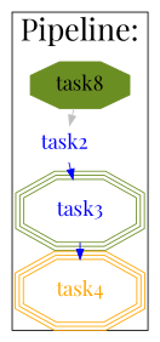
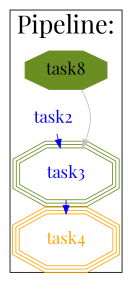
  digraph {
    fontname="Playfair Display"
    fontsize=30
    ranksep=0.1
    splines=true
    node [color=olivedrab fontcolor=blue fontname="Playfair Display" fontsize=20 shape=tripleoctagon]
    edge [color=blue fontname="Playfair Display" minlen=2]
    n1 [fillcolor=olivedrab fontcolor=black label=task8 shape=octagon style=filled]
    n2 [label=task2 shape=plaintext color=""]
    n3 [label=task3]
    n4 [color=orange fontcolor=orange label=task4]
    subgraph cluster_1 {
      label="Pipeline:"
      n1
      n2
      n3
      n4
    }
-   n1 -> n2 [arrowtype=normal color=gray]
+   n1 -> n3 [arrowtype=normal color=gray]
    n2 -> n3
    n3 -> n4
  }
